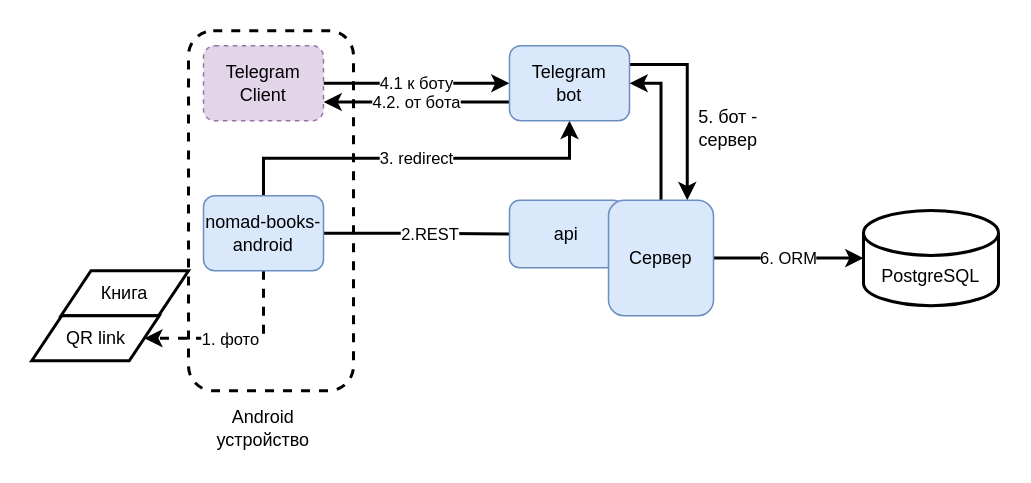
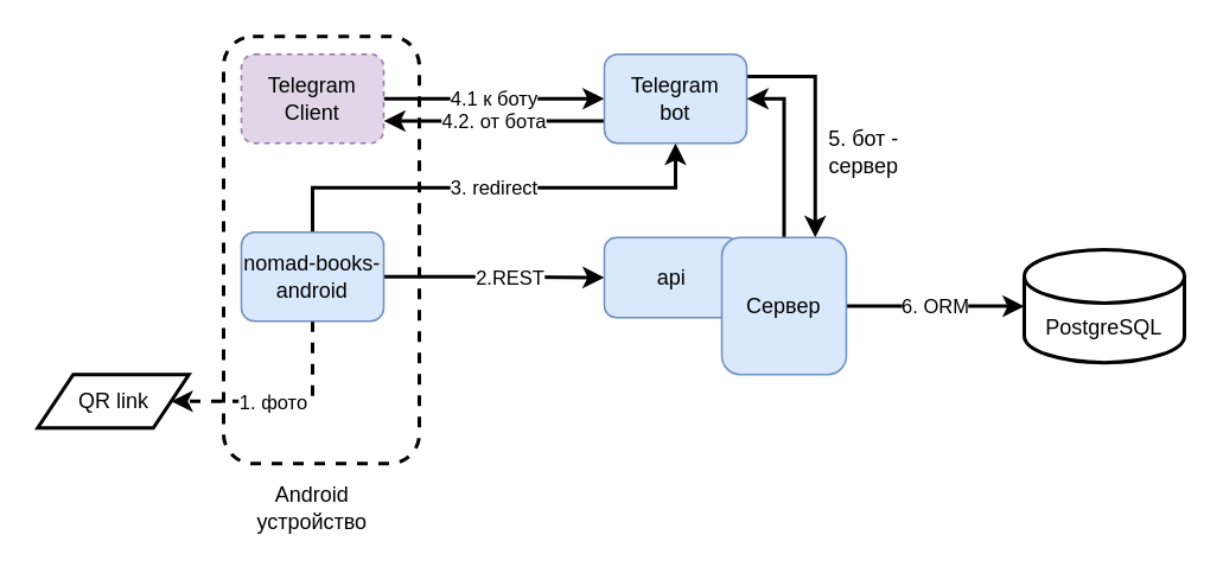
  <mxCell id="0" />
  <mxCell id="1" parent="0" />
  <mxCell id="2" value="" style="rounded=1;whiteSpace=wrap;html=1;fillColor=none;dashed=1;strokeWidth=2;" vertex="1" parent="1"><mxGeometry x="125" y="20" width="110" height="240" as="geometry" /></mxCell>
  <mxCell id="3" value="4.1 к боту" style="edgeStyle=orthogonalEdgeStyle;rounded=0;orthogonalLoop=1;jettySize=auto;html=1;exitX=1;exitY=0.5;exitDx=0;exitDy=0;entryX=0;entryY=0.5;entryDx=0;entryDy=0;strokeWidth=2;" edge="1" parent="1" source="4" target="13"><mxGeometry relative="1" as="geometry" /></mxCell>
  <mxCell id="4" value="Telegram&lt;br&gt;Client" style="rounded=1;whiteSpace=wrap;html=1;fillColor=#e1d5e7;strokeColor=#9673a6;dashed=1;" vertex="1" parent="1"><mxGeometry x="135" y="30" width="80" height="50" as="geometry" /></mxCell>
- <mxCell id="5" style="edgeStyle=orthogonalEdgeStyle;rounded=0;orthogonalLoop=1;jettySize=auto;html=1;exitX=1;exitY=0.5;exitDx=0;exitDy=0;strokeWidth=2;endArrow=none;" edge="1" parent="1" source="10" target="14"><mxGeometry relative="1" as="geometry" /></mxCell>
+ <mxCell id="5" style="edgeStyle=orthogonalEdgeStyle;rounded=0;orthogonalLoop=1;jettySize=auto;html=1;exitX=1;exitY=0.5;exitDx=0;exitDy=0;strokeWidth=2;" edge="1" parent="1" source="10" target="14"><mxGeometry relative="1" as="geometry" /></mxCell>
  <mxCell id="6" value="2.REST" style="edgeLabel;html=1;align=center;verticalAlign=middle;resizable=0;points=[];" vertex="1" connectable="0" parent="5"><mxGeometry x="0.139" relative="1" as="geometry"><mxPoint as="offset" /></mxGeometry></mxCell>
  <mxCell id="7" style="edgeStyle=orthogonalEdgeStyle;rounded=0;orthogonalLoop=1;jettySize=auto;html=1;exitX=0.5;exitY=1;exitDx=0;exitDy=0;entryX=1;entryY=0.5;entryDx=0;entryDy=0;strokeWidth=2;dashed=1;" edge="1" parent="1" source="10" target="20"><mxGeometry relative="1" as="geometry"><Array as="points"><mxPoint x="175" y="225" /></Array></mxGeometry></mxCell>
  <mxCell id="8" value="1. фото" style="edgeLabel;html=1;align=center;verticalAlign=middle;resizable=0;points=[];" vertex="1" connectable="0" parent="7"><mxGeometry x="0.07" y="1" relative="1" as="geometry"><mxPoint x="-1" y="-1" as="offset" /></mxGeometry></mxCell>
  <mxCell id="9" value="3. redirect" style="edgeStyle=orthogonalEdgeStyle;rounded=0;orthogonalLoop=1;jettySize=auto;html=1;exitX=0.5;exitY=0;exitDx=0;exitDy=0;strokeWidth=2;" edge="1" parent="1" source="10" target="13"><mxGeometry relative="1" as="geometry" /></mxCell>
  <mxCell id="10" value="nomad-books-android" style="rounded=1;whiteSpace=wrap;html=1;fillColor=#dae8fc;strokeColor=#6c8ebf;" vertex="1" parent="1"><mxGeometry x="135" y="130" width="80" height="50" as="geometry" /></mxCell>
  <mxCell id="11" value="4.2. от бота" style="edgeStyle=orthogonalEdgeStyle;rounded=0;orthogonalLoop=1;jettySize=auto;html=1;exitX=0;exitY=0.75;exitDx=0;exitDy=0;entryX=1;entryY=0.75;entryDx=0;entryDy=0;strokeWidth=2;" edge="1" parent="1" source="13" target="4"><mxGeometry relative="1" as="geometry" /></mxCell>
  <mxCell id="12" style="edgeStyle=orthogonalEdgeStyle;rounded=0;orthogonalLoop=1;jettySize=auto;html=1;exitX=1;exitY=0.25;exitDx=0;exitDy=0;entryX=0.75;entryY=0;entryDx=0;entryDy=0;strokeWidth=2;" edge="1" parent="1" source="13" target="17"><mxGeometry relative="1" as="geometry" /></mxCell>
  <mxCell id="13" value="Telegram&lt;br&gt;bot" style="rounded=1;whiteSpace=wrap;html=1;fillColor=#dae8fc;strokeColor=#6c8ebf;" vertex="1" parent="1"><mxGeometry x="339" y="30" width="80" height="50" as="geometry" /></mxCell>
  <mxCell id="14" value="api" style="rounded=1;whiteSpace=wrap;html=1;fillColor=#dae8fc;strokeColor=#6c8ebf;" vertex="1" parent="1"><mxGeometry x="339" y="133" width="76" height="45" as="geometry" /></mxCell>
  <mxCell id="15" style="edgeStyle=orthogonalEdgeStyle;rounded=0;orthogonalLoop=1;jettySize=auto;html=1;exitX=0.5;exitY=0;exitDx=0;exitDy=0;entryX=1;entryY=0.5;entryDx=0;entryDy=0;strokeWidth=2;" edge="1" parent="1" source="17" target="13"><mxGeometry relative="1" as="geometry" /></mxCell>
  <mxCell id="16" value="6. ORM" style="edgeStyle=orthogonalEdgeStyle;rounded=0;orthogonalLoop=1;jettySize=auto;html=1;exitX=1;exitY=0.5;exitDx=0;exitDy=0;strokeWidth=2;" edge="1" parent="1" source="17" target="18"><mxGeometry relative="1" as="geometry" /></mxCell>
  <mxCell id="17" value="Сервер" style="rounded=1;whiteSpace=wrap;html=1;fillColor=#dae8fc;strokeColor=#6c8ebf;" vertex="1" parent="1"><mxGeometry x="405" y="133" width="70" height="77" as="geometry" /></mxCell>
  <mxCell id="18" value="PostgreSQL" style="shape=cylinder3;whiteSpace=wrap;html=1;boundedLbl=1;backgroundOutline=1;size=15;strokeWidth=2;fillColor=default;" vertex="1" parent="1"><mxGeometry x="575" y="139.75" width="90" height="63.5" as="geometry" /></mxCell>
- <mxCell id="19" value="Книга" style="shape=parallelogram;perimeter=parallelogramPerimeter;whiteSpace=wrap;html=1;fixedSize=1;strokeWidth=2;fillColor=default;" vertex="1" parent="1"><mxGeometry x="40" y="180" width="85" height="30" as="geometry" /></mxCell>
  <mxCell id="20" value="QR link" style="shape=parallelogram;perimeter=parallelogramPerimeter;whiteSpace=wrap;html=1;fixedSize=1;strokeWidth=2;fillColor=default;" vertex="1" parent="1"><mxGeometry x="20.5" y="210" width="85" height="30" as="geometry" /></mxCell>
  <mxCell id="21" value="Android&lt;br&gt;устройство" style="text;html=1;strokeColor=none;fillColor=none;align=center;verticalAlign=middle;whiteSpace=wrap;rounded=0;" vertex="1" parent="1"><mxGeometry x="145" y="270" width="60" height="30" as="geometry" /></mxCell>
  <mxCell id="22" value="5. бот - сервер" style="text;html=1;strokeColor=none;fillColor=none;align=center;verticalAlign=middle;whiteSpace=wrap;rounded=0;" vertex="1" parent="1"><mxGeometry x="455" y="70" width="60" height="30" as="geometry" /></mxCell>
